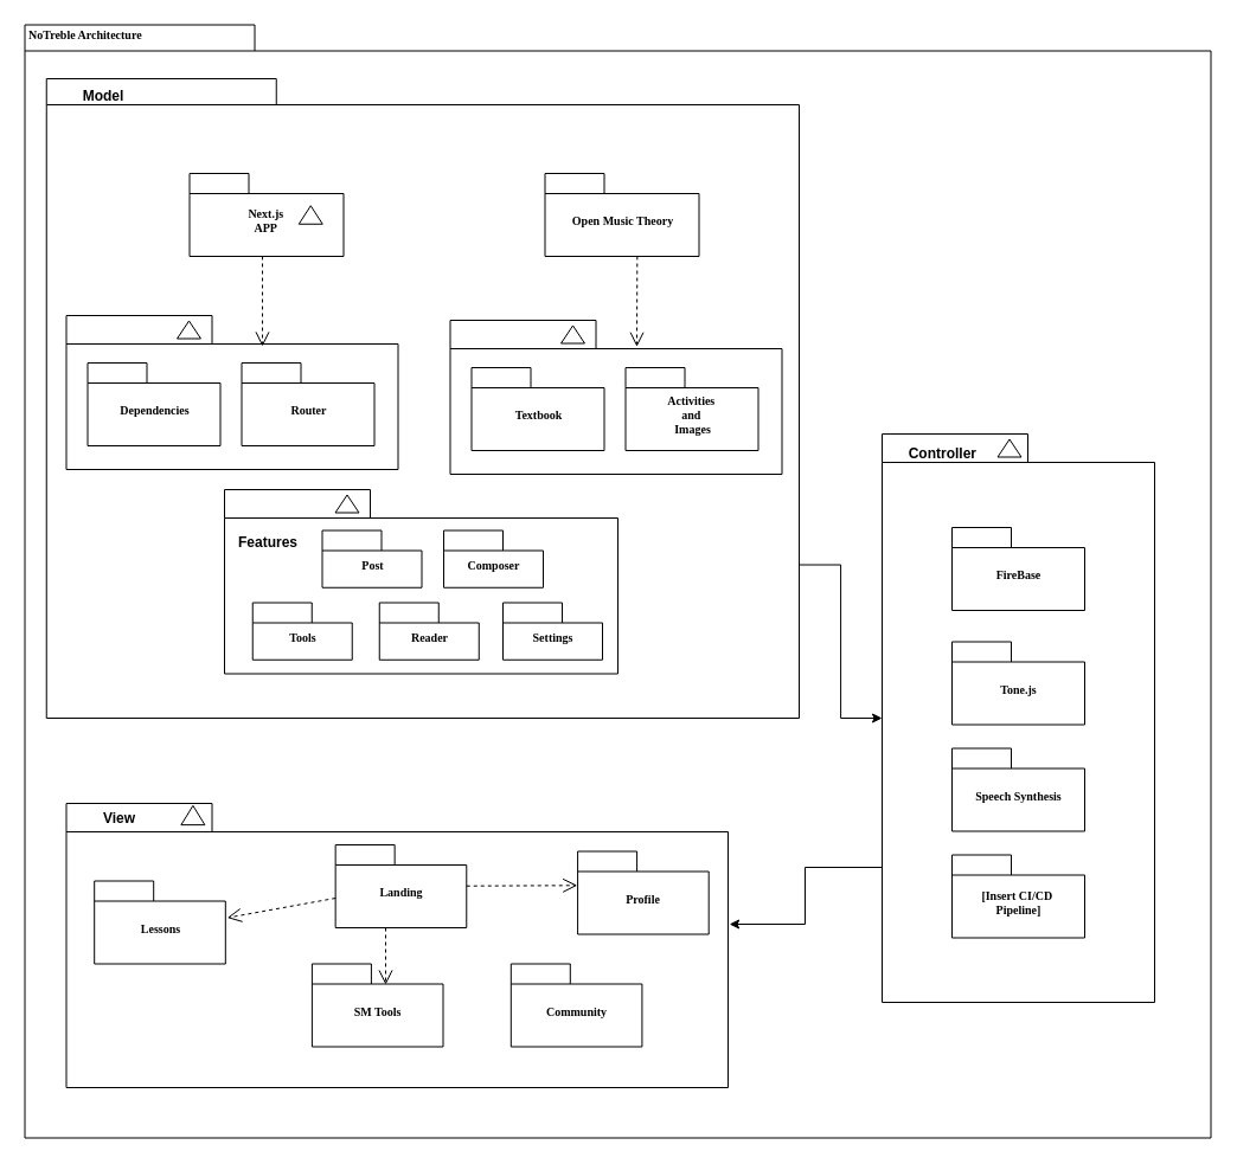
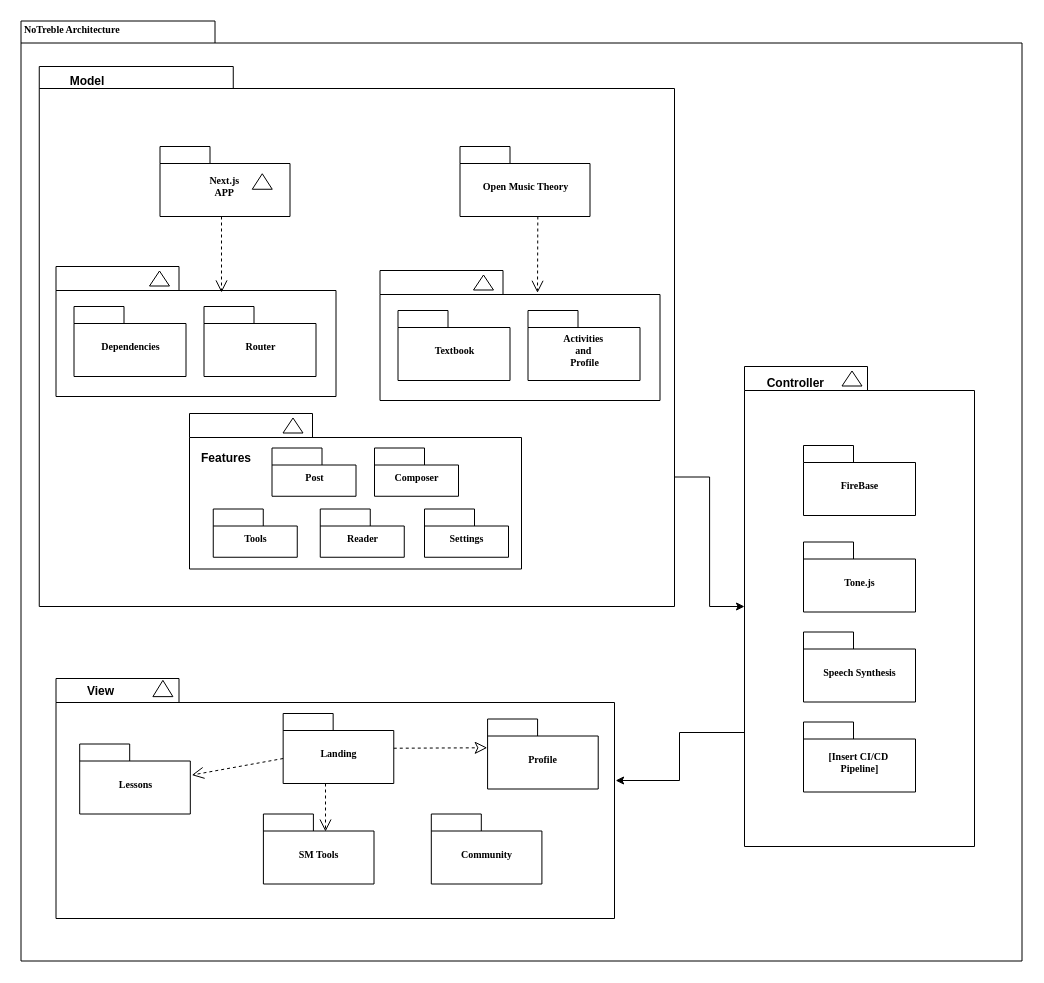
  <mxCell id="0" />
  <mxCell id="1" parent="0" />
  <mxCell id="2" value="" style="shape=folder;fontStyle=1;spacingTop=10;tabWidth=194;tabHeight=22;tabPosition=left;html=1;rounded=0;shadow=0;comic=0;labelBackgroundColor=none;strokeWidth=1;fillColor=none;fontFamily=Verdana;fontSize=10;align=center;movable=0;resizable=0;rotatable=0;deletable=0;editable=0;locked=1;connectable=0;" parent="1" vertex="1"><mxGeometry x="20.5" y="20.5" width="1001" height="940" as="geometry" /></mxCell>
  <mxCell id="3" value="" style="group" parent="1" vertex="1" connectable="0"><mxGeometry x="55.5" y="678" width="558.5" height="240" as="geometry" /></mxCell>
  <mxCell id="4" value="" style="shape=folder;fontStyle=1;spacingTop=10;tabWidth=123;tabHeight=24;tabPosition=left;html=1;rounded=0;shadow=0;comic=0;labelBackgroundColor=none;strokeColor=#000000;strokeWidth=1;fillColor=#ffffff;fontFamily=Verdana;fontSize=10;fontColor=#000000;align=center;" parent="3" vertex="1"><mxGeometry width="558.5" height="240" as="geometry" /></mxCell>
  <mxCell id="5" value="" style="triangle;whiteSpace=wrap;html=1;rounded=0;shadow=0;comic=0;labelBackgroundColor=none;strokeColor=#000000;strokeWidth=1;fillColor=#ffffff;fontFamily=Verdana;fontSize=10;fontColor=#000000;align=center;rotation=-90;" parent="3" vertex="1"><mxGeometry x="98.762" width="16.267" height="20" as="geometry" /></mxCell>
  <mxCell id="6" value="Landing" style="shape=folder;fontStyle=1;spacingTop=10;tabWidth=50;tabHeight=17;tabPosition=left;html=1;rounded=0;shadow=0;comic=0;labelBackgroundColor=none;strokeColor=#000000;strokeWidth=1;fillColor=#ffffff;fontFamily=Verdana;fontSize=10;fontColor=#000000;align=center;" parent="3" vertex="1"><mxGeometry x="227.153" y="35" width="110.614" height="70" as="geometry" /></mxCell>
  <mxCell id="7" value="SM Tools" style="shape=folder;fontStyle=1;spacingTop=10;tabWidth=50;tabHeight=17;tabPosition=left;html=1;rounded=0;shadow=0;comic=0;labelBackgroundColor=none;strokeColor=#000000;strokeWidth=1;fillColor=#ffffff;fontFamily=Verdana;fontSize=10;fontColor=#000000;align=center;" parent="3" vertex="1"><mxGeometry x="207.401" y="135.5" width="110.614" height="70" as="geometry" /></mxCell>
  <mxCell id="8" value="Lessons" style="shape=folder;fontStyle=1;spacingTop=10;tabWidth=50;tabHeight=17;tabPosition=left;html=1;rounded=0;shadow=0;comic=0;labelBackgroundColor=none;strokeColor=#000000;strokeWidth=1;fillColor=#ffffff;fontFamily=Verdana;fontSize=10;fontColor=#000000;align=center;" parent="3" vertex="1"><mxGeometry x="23.703" y="65.5" width="110.614" height="70" as="geometry" /></mxCell>
  <mxCell id="9" value="Profile" style="shape=folder;fontStyle=1;spacingTop=10;tabWidth=50;tabHeight=17;tabPosition=left;html=1;rounded=0;shadow=0;comic=0;labelBackgroundColor=none;strokeColor=#000000;strokeWidth=1;fillColor=#ffffff;fontFamily=Verdana;fontSize=10;fontColor=#000000;align=center;" parent="3" vertex="1"><mxGeometry x="431.591" y="40.5" width="110.614" height="70" as="geometry" /></mxCell>
  <mxCell id="10" style="edgeStyle=elbowEdgeStyle;rounded=0;html=1;entryX=0.559;entryY=0.251;entryPerimeter=0;dashed=1;labelBackgroundColor=none;startFill=0;endArrow=open;endFill=0;endSize=10;fontFamily=Verdana;fontSize=10;" parent="3" source="6" target="7" edge="1"><mxGeometry relative="1" as="geometry" /></mxCell>
  <mxCell id="11" style="edgeStyle=none;rounded=0;html=1;dashed=1;labelBackgroundColor=none;startFill=0;endArrow=open;endFill=0;endSize=10;fontFamily=Verdana;fontSize=10;entryX=1.013;entryY=0.444;entryPerimeter=0;" parent="3" source="6" target="8" edge="1"><mxGeometry relative="1" as="geometry" /></mxCell>
- <mxCell id="12" style="edgeStyle=none;rounded=0;html=1;dashed=1;labelBackgroundColor=none;startFill=0;endArrow=open;endFill=0;endSize=10;fontFamily=Verdana;fontSize=10;entryX=-0.003;entryY=0.411;entryPerimeter=0;" parent="3" source="6" target="9" edge="1"><mxGeometry relative="1" as="geometry" /></mxCell>
+ <mxCell id="12" style="edgeStyle=none;rounded=0;html=1;dashed=1;labelBackgroundColor=none;startFill=0;endArrow=classic;endFill=0;endSize=10;fontFamily=Verdana;fontSize=10;entryX=-0.003;entryY=0.411;entryPerimeter=0;" parent="3" source="6" target="9" edge="1"><mxGeometry relative="1" as="geometry" /></mxCell>
  <mxCell id="13" value="Community" style="shape=folder;fontStyle=1;spacingTop=10;tabWidth=50;tabHeight=17;tabPosition=left;html=1;rounded=0;shadow=0;comic=0;labelBackgroundColor=none;strokeColor=#000000;strokeWidth=1;fillColor=#ffffff;fontFamily=Verdana;fontSize=10;fontColor=#000000;align=center;" parent="3" vertex="1"><mxGeometry x="375.296" y="135.5" width="110.614" height="70" as="geometry" /></mxCell>
  <mxCell id="14" value="&lt;b&gt;View&lt;/b&gt;" style="text;html=1;align=center;verticalAlign=middle;whiteSpace=wrap;rounded=0;" vertex="1" parent="3"><mxGeometry width="88.886" height="25.5" as="geometry" /></mxCell>
  <mxCell id="15" value="" style="group" parent="1" vertex="1" connectable="0"><mxGeometry x="159.5" y="146" width="130" height="70" as="geometry" /></mxCell>
  <mxCell id="16" value="Next.js&amp;nbsp;&lt;div&gt;APP&amp;nbsp;&lt;/div&gt;" style="shape=folder;fontStyle=1;spacingTop=10;tabWidth=50;tabHeight=17;tabPosition=left;html=1;rounded=0;shadow=0;comic=0;labelBackgroundColor=none;strokeWidth=1;fontFamily=Verdana;fontSize=10;align=center;" parent="15" vertex="1"><mxGeometry width="130" height="70" as="geometry" /></mxCell>
  <mxCell id="17" value="" style="triangle;whiteSpace=wrap;html=1;rounded=0;shadow=0;comic=0;labelBackgroundColor=none;strokeWidth=1;fontFamily=Verdana;fontSize=10;align=center;rotation=-90;" parent="15" vertex="1"><mxGeometry x="94.5" y="25" width="15.5" height="20" as="geometry" /></mxCell>
  <mxCell id="18" value="" style="group" parent="1" vertex="1" connectable="0"><mxGeometry x="459.5" y="146" width="130" height="70" as="geometry" /></mxCell>
  <mxCell id="19" value="Open Music Theory" style="shape=folder;fontStyle=1;spacingTop=10;tabWidth=50;tabHeight=17;tabPosition=left;html=1;rounded=0;shadow=0;comic=0;labelBackgroundColor=none;strokeWidth=1;fontFamily=Verdana;fontSize=10;align=center;" parent="18" vertex="1"><mxGeometry width="130" height="70" as="geometry" /></mxCell>
  <mxCell id="20" value="" style="group" parent="1" vertex="1" connectable="0"><mxGeometry x="55.5" y="266" width="280" height="130" as="geometry" /></mxCell>
  <mxCell id="21" value="" style="shape=folder;fontStyle=1;spacingTop=10;tabWidth=123;tabHeight=24;tabPosition=left;html=1;rounded=0;shadow=0;comic=0;labelBackgroundColor=none;strokeWidth=1;fontFamily=Verdana;fontSize=10;align=center;" parent="20" vertex="1"><mxGeometry width="280" height="130" as="geometry" /></mxCell>
  <mxCell id="22" value="" style="triangle;whiteSpace=wrap;html=1;rounded=0;shadow=0;comic=0;labelBackgroundColor=none;strokeWidth=1;fontFamily=Verdana;fontSize=10;align=center;rotation=-90;" parent="20" vertex="1"><mxGeometry x="96" y="2" width="15" height="20" as="geometry" /></mxCell>
  <mxCell id="23" value="Dependencies" style="shape=folder;fontStyle=1;spacingTop=10;tabWidth=50;tabHeight=17;tabPosition=left;html=1;rounded=0;shadow=0;comic=0;labelBackgroundColor=none;strokeWidth=1;fontFamily=Verdana;fontSize=10;align=center;" parent="20" vertex="1"><mxGeometry x="18" y="40" width="112" height="70" as="geometry" /></mxCell>
  <mxCell id="24" value="Router" style="shape=folder;fontStyle=1;spacingTop=10;tabWidth=50;tabHeight=17;tabPosition=left;html=1;rounded=0;shadow=0;comic=0;labelBackgroundColor=none;strokeWidth=1;fontFamily=Verdana;fontSize=10;align=center;" parent="20" vertex="1"><mxGeometry x="148" y="40" width="112" height="70" as="geometry" /></mxCell>
  <mxCell id="25" value="" style="group" parent="1" vertex="1" connectable="0"><mxGeometry x="379.5" y="270" width="280" height="130" as="geometry" /></mxCell>
  <mxCell id="26" value="" style="shape=folder;fontStyle=1;spacingTop=10;tabWidth=123;tabHeight=24;tabPosition=left;html=1;rounded=0;shadow=0;comic=0;labelBackgroundColor=none;strokeWidth=1;fontFamily=Verdana;fontSize=10;align=center;" parent="25" vertex="1"><mxGeometry width="280" height="130" as="geometry" /></mxCell>
  <mxCell id="27" value="" style="triangle;whiteSpace=wrap;html=1;rounded=0;shadow=0;comic=0;labelBackgroundColor=none;strokeWidth=1;fontFamily=Verdana;fontSize=10;align=center;rotation=-90;" parent="25" vertex="1"><mxGeometry x="96" y="2" width="15" height="20" as="geometry" /></mxCell>
  <mxCell id="28" value="Textbook" style="shape=folder;fontStyle=1;spacingTop=10;tabWidth=50;tabHeight=17;tabPosition=left;html=1;rounded=0;shadow=0;comic=0;labelBackgroundColor=none;strokeWidth=1;fontFamily=Verdana;fontSize=10;align=center;" parent="25" vertex="1"><mxGeometry x="18" y="40" width="112" height="70" as="geometry" /></mxCell>
- <mxCell id="29" value="Activities&amp;nbsp;&lt;div&gt;and&amp;nbsp;&lt;div&gt;Images&lt;/div&gt;&lt;/div&gt;" style="shape=folder;fontStyle=1;spacingTop=10;tabWidth=50;tabHeight=17;tabPosition=left;html=1;rounded=0;shadow=0;comic=0;labelBackgroundColor=none;strokeWidth=1;fontFamily=Verdana;fontSize=10;align=center;" parent="25" vertex="1"><mxGeometry x="148" y="40" width="112" height="70" as="geometry" /></mxCell>
+ <mxCell id="29" value="Activities&amp;nbsp;&lt;div&gt;and&amp;nbsp;&lt;div&gt;Profile&lt;/div&gt;&lt;/div&gt;" style="shape=folder;fontStyle=1;spacingTop=10;tabWidth=50;tabHeight=17;tabPosition=left;html=1;rounded=0;shadow=0;comic=0;labelBackgroundColor=none;strokeWidth=1;fontFamily=Verdana;fontSize=10;align=center;" parent="25" vertex="1"><mxGeometry x="148" y="40" width="112" height="70" as="geometry" /></mxCell>
  <mxCell id="30" value="" style="group" parent="1" vertex="1" connectable="0"><mxGeometry x="744" y="366" width="230" height="480" as="geometry" /></mxCell>
  <mxCell id="31" value="" style="group" parent="30" vertex="1" connectable="0"><mxGeometry width="230" height="480" as="geometry" /></mxCell>
  <mxCell id="32" value="" style="shape=folder;fontStyle=1;spacingTop=10;tabWidth=123;tabHeight=24;tabPosition=left;html=1;rounded=0;shadow=0;comic=0;labelBackgroundColor=none;strokeWidth=1;fontFamily=Verdana;fontSize=10;align=center;" parent="31" vertex="1"><mxGeometry width="230" height="480" as="geometry" /></mxCell>
  <mxCell id="33" value="" style="triangle;whiteSpace=wrap;html=1;rounded=0;shadow=0;comic=0;labelBackgroundColor=none;strokeWidth=1;fontFamily=Verdana;fontSize=10;align=center;rotation=-90;" parent="31" vertex="1"><mxGeometry x="100" y="2" width="15" height="20" as="geometry" /></mxCell>
  <mxCell id="34" value="FireBase" style="shape=folder;fontStyle=1;spacingTop=10;tabWidth=50;tabHeight=17;tabPosition=left;html=1;rounded=0;shadow=0;comic=0;labelBackgroundColor=none;strokeWidth=1;fontFamily=Verdana;fontSize=10;align=center;" parent="31" vertex="1"><mxGeometry x="59" y="79" width="112" height="70" as="geometry" /></mxCell>
  <mxCell id="35" value="Tone.js" style="shape=folder;fontStyle=1;spacingTop=10;tabWidth=50;tabHeight=17;tabPosition=left;html=1;rounded=0;shadow=0;comic=0;labelBackgroundColor=none;strokeWidth=1;fontFamily=Verdana;fontSize=10;align=center;" parent="31" vertex="1"><mxGeometry x="59" y="175.5" width="112" height="70" as="geometry" /></mxCell>
  <mxCell id="36" value="Speech Synthesis" style="shape=folder;fontStyle=1;spacingTop=10;tabWidth=50;tabHeight=17;tabPosition=left;html=1;rounded=0;shadow=0;comic=0;labelBackgroundColor=none;strokeWidth=1;fontFamily=Verdana;fontSize=10;align=center;" parent="31" vertex="1"><mxGeometry x="59" y="265.5" width="112" height="70" as="geometry" /></mxCell>
  <mxCell id="37" value="[Insert CI/CD&amp;nbsp;&lt;div&gt;Pipeline]&lt;/div&gt;" style="shape=folder;fontStyle=1;spacingTop=10;tabWidth=50;tabHeight=17;tabPosition=left;html=1;rounded=0;shadow=0;comic=0;labelBackgroundColor=none;strokeWidth=1;fontFamily=Verdana;fontSize=10;align=center;" parent="31" vertex="1"><mxGeometry x="59" y="355.5" width="112" height="70" as="geometry" /></mxCell>
  <mxCell id="38" value="&lt;div&gt;&lt;b style=&quot;background-color: transparent; color: light-dark(rgb(0, 0, 0), rgb(255, 255, 255));&quot;&gt;Controller&amp;nbsp;&lt;/b&gt;&lt;/div&gt;" style="text;html=1;align=center;verticalAlign=middle;whiteSpace=wrap;rounded=0;" vertex="1" parent="31"><mxGeometry x="4.5" y="2" width="95.5" height="30" as="geometry" /></mxCell>
  <mxCell id="39" style="rounded=0;html=1;dashed=1;labelBackgroundColor=none;startFill=0;endArrow=open;endFill=0;endSize=10;fontFamily=Verdana;fontSize=10;entryX=0.592;entryY=0.2;entryPerimeter=0;edgeStyle=elbowEdgeStyle;" parent="1" source="16" target="21" edge="1"><mxGeometry relative="1" as="geometry" /></mxCell>
  <mxCell id="40" style="rounded=0;html=1;dashed=1;labelBackgroundColor=none;startFill=0;endArrow=open;endFill=0;endSize=10;fontFamily=Verdana;fontSize=10;entryX=0.592;entryY=0.2;entryPerimeter=0;edgeStyle=elbowEdgeStyle;" parent="1" edge="1"><mxGeometry relative="1" as="geometry"><mxPoint x="537.328" y="216" as="sourcePoint" /><mxPoint x="537.328" y="292.345" as="targetPoint" /></mxGeometry></mxCell>
  <mxCell id="41" value="&lt;b&gt;NoTreble Architecture&lt;/b&gt;" style="text;html=1;align=left;verticalAlign=top;spacingTop=-4;fontSize=10;fontFamily=Verdana;movable=0;resizable=0;rotatable=0;deletable=0;editable=0;locked=1;connectable=0;" parent="1" vertex="1"><mxGeometry x="21.5" y="20.5" width="130" height="20" as="geometry" /></mxCell>
  <mxCell id="42" style="edgeStyle=orthogonalEdgeStyle;rounded=0;orthogonalLoop=1;jettySize=auto;html=1;exitX=0.5;exitY=1;exitDx=0;exitDy=0;exitPerimeter=0;" parent="1" source="2" target="2" edge="1"><mxGeometry relative="1" as="geometry" /></mxCell>
  <mxCell id="43" style="edgeStyle=orthogonalEdgeStyle;rounded=0;orthogonalLoop=1;jettySize=auto;html=1;exitX=0;exitY=0;exitDx=635.25;exitDy=410.5;exitPerimeter=0;" edge="1" parent="1" source="44" target="32"><mxGeometry relative="1" as="geometry" /></mxCell>
  <mxCell id="44" value="" style="shape=folder;fontStyle=1;spacingTop=10;tabWidth=194;tabHeight=22;tabPosition=left;html=1;rounded=0;shadow=0;comic=0;labelBackgroundColor=none;strokeWidth=1;fillColor=none;fontFamily=Verdana;fontSize=10;align=center;" vertex="1" parent="1"><mxGeometry x="38.75" y="66" width="635.25" height="540" as="geometry" /></mxCell>
  <mxCell id="45" value="&lt;div&gt;&lt;b style=&quot;background-color: transparent; color: light-dark(rgb(0, 0, 0), rgb(255, 255, 255));&quot;&gt;Model&lt;/b&gt;&lt;/div&gt;" style="text;html=1;align=center;verticalAlign=middle;whiteSpace=wrap;rounded=0;" vertex="1" parent="1"><mxGeometry x="38.75" y="66" width="95.5" height="30" as="geometry" /></mxCell>
  <mxCell id="46" value="" style="group" vertex="1" connectable="0" parent="1"><mxGeometry x="189" y="413" width="332" height="155.5" as="geometry" /></mxCell>
  <mxCell id="47" value="" style="shape=folder;fontStyle=1;spacingTop=10;tabWidth=123;tabHeight=24;tabPosition=left;html=1;rounded=0;shadow=0;comic=0;labelBackgroundColor=none;strokeWidth=1;fontFamily=Verdana;fontSize=10;align=center;" parent="46" vertex="1"><mxGeometry width="332" height="155.5" as="geometry" /></mxCell>
  <mxCell id="48" value="" style="triangle;whiteSpace=wrap;html=1;rounded=0;shadow=0;comic=0;labelBackgroundColor=none;strokeWidth=1;fontFamily=Verdana;fontSize=10;align=center;rotation=-90;" parent="46" vertex="1"><mxGeometry x="96" y="2" width="15" height="20" as="geometry" /></mxCell>
  <mxCell id="49" value="Post" style="shape=folder;fontStyle=1;spacingTop=10;tabWidth=50;tabHeight=17;tabPosition=left;html=1;rounded=0;shadow=0;comic=0;labelBackgroundColor=none;strokeWidth=1;fontFamily=Verdana;fontSize=10;align=center;" parent="46" vertex="1"><mxGeometry x="82.5" y="34.5" width="84" height="48.25" as="geometry" /></mxCell>
  <mxCell id="50" value="Composer" style="shape=folder;fontStyle=1;spacingTop=10;tabWidth=50;tabHeight=17;tabPosition=left;html=1;rounded=0;shadow=0;comic=0;labelBackgroundColor=none;strokeWidth=1;fontFamily=Verdana;fontSize=10;align=center;" parent="46" vertex="1"><mxGeometry x="185" y="34.5" width="84" height="48.25" as="geometry" /></mxCell>
  <mxCell id="51" value="Reader" style="shape=folder;fontStyle=1;spacingTop=10;tabWidth=50;tabHeight=17;tabPosition=left;html=1;rounded=0;shadow=0;comic=0;labelBackgroundColor=none;strokeWidth=1;fontFamily=Verdana;fontSize=10;align=center;" parent="46" vertex="1"><mxGeometry x="130.75" y="95.5" width="84" height="48.25" as="geometry" /></mxCell>
  <mxCell id="52" value="Tools" style="shape=folder;fontStyle=1;spacingTop=10;tabWidth=50;tabHeight=17;tabPosition=left;html=1;rounded=0;shadow=0;comic=0;labelBackgroundColor=none;strokeWidth=1;fontFamily=Verdana;fontSize=10;align=center;" parent="46" vertex="1"><mxGeometry x="23.75" y="95.5" width="84" height="48.25" as="geometry" /></mxCell>
  <mxCell id="53" value="&lt;b&gt;Features&lt;/b&gt;" style="text;html=1;align=center;verticalAlign=middle;whiteSpace=wrap;rounded=0;" parent="46" vertex="1"><mxGeometry x="6.5" y="35.5" width="60" height="19" as="geometry" /></mxCell>
  <mxCell id="54" value="Settings" style="shape=folder;fontStyle=1;spacingTop=10;tabWidth=50;tabHeight=17;tabPosition=left;html=1;rounded=0;shadow=0;comic=0;labelBackgroundColor=none;strokeWidth=1;fontFamily=Verdana;fontSize=10;align=center;" parent="46" vertex="1"><mxGeometry x="235" y="95.5" width="84" height="48.25" as="geometry" /></mxCell>
  <mxCell id="55" style="edgeStyle=orthogonalEdgeStyle;rounded=0;orthogonalLoop=1;jettySize=auto;html=1;exitX=0;exitY=0;exitDx=0;exitDy=366;exitPerimeter=0;entryX=1.002;entryY=0.425;entryDx=0;entryDy=0;entryPerimeter=0;" edge="1" parent="1" source="32" target="4"><mxGeometry relative="1" as="geometry" /></mxCell>
